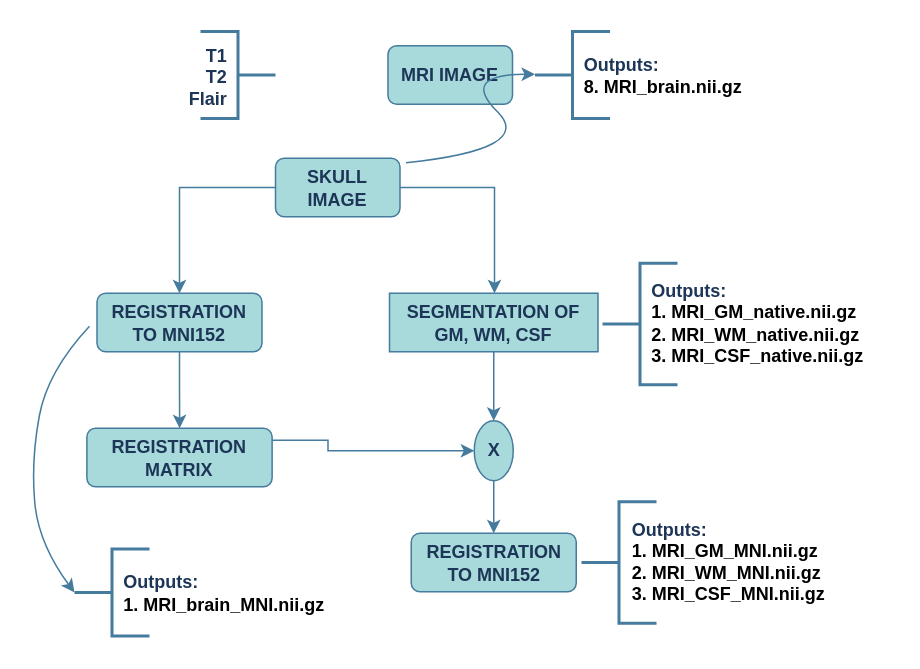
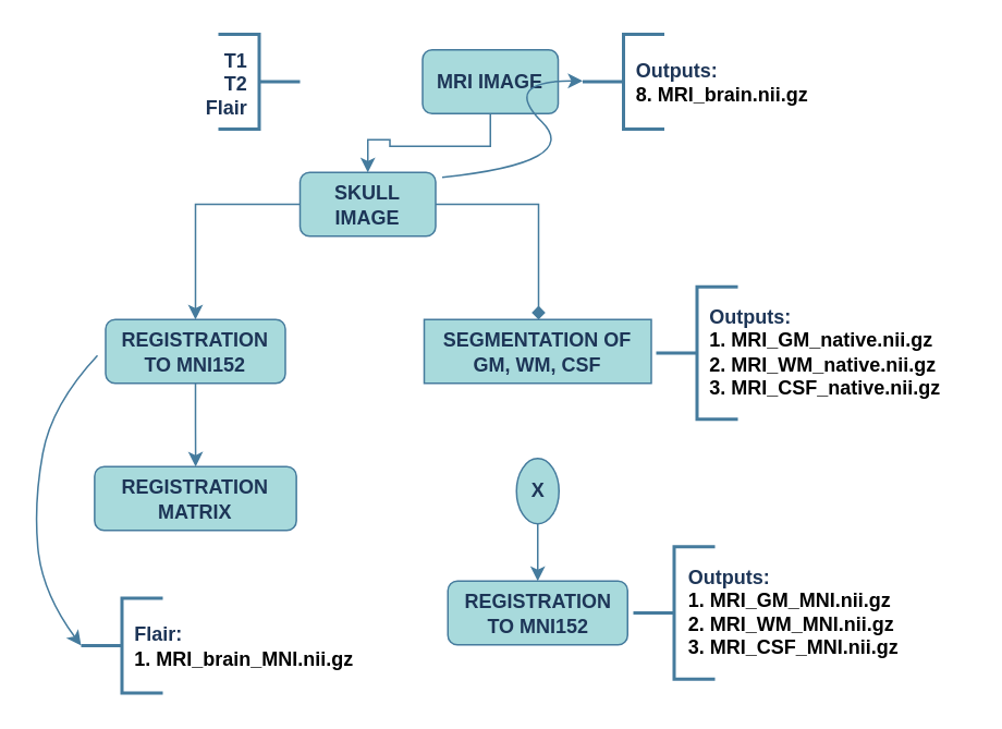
  <mxCell id="0" />
  <mxCell id="1" parent="0" />
+ <mxCell id="2" value="" style="edgeStyle=orthogonalEdgeStyle;rounded=0;orthogonalLoop=1;jettySize=auto;html=1;labelBackgroundColor=none;fontColor=default;strokeColor=#457B9D;" edge="1" parent="1" source="3" target="6"><mxGeometry relative="1" as="geometry" /></mxCell>
  <mxCell id="3" value="&lt;b&gt;MRI IMAGE&lt;/b&gt;" style="rounded=1;whiteSpace=wrap;html=1;labelBackgroundColor=none;fillColor=#A8DADC;strokeColor=#457B9D;fontColor=#1D3557;" vertex="1" parent="1"><mxGeometry x="258" y="30" width="83" height="39" as="geometry" /></mxCell>
  <mxCell id="4" value="" style="edgeStyle=orthogonalEdgeStyle;rounded=0;orthogonalLoop=1;jettySize=auto;html=1;labelBackgroundColor=none;fontColor=default;strokeColor=#457B9D;" edge="1" parent="1" source="6" target="8"><mxGeometry relative="1" as="geometry" /></mxCell>
- <mxCell id="5" value="" style="edgeStyle=orthogonalEdgeStyle;rounded=0;orthogonalLoop=1;jettySize=auto;html=1;labelBackgroundColor=none;fontColor=default;strokeColor=#457B9D;" edge="1" parent="1" source="6" target="10"><mxGeometry relative="1" as="geometry"><Array as="points"><mxPoint x="329" y="125" /></Array></mxGeometry></mxCell>
+ <mxCell id="5" value="" style="edgeStyle=orthogonalEdgeStyle;rounded=0;orthogonalLoop=1;jettySize=auto;html=1;labelBackgroundColor=none;fontColor=default;strokeColor=#457B9D;endArrow=diamond;" edge="1" parent="1" source="6" target="10"><mxGeometry relative="1" as="geometry"><Array as="points"><mxPoint x="329" y="125" /></Array></mxGeometry></mxCell>
  <mxCell id="6" value="&lt;b&gt;SKULL IMAGE&lt;/b&gt;" style="rounded=1;whiteSpace=wrap;html=1;labelBackgroundColor=none;fillColor=#A8DADC;strokeColor=#457B9D;fontColor=#1D3557;" vertex="1" parent="1"><mxGeometry x="183" y="105" width="83" height="39" as="geometry" /></mxCell>
  <mxCell id="7" value="" style="edgeStyle=orthogonalEdgeStyle;rounded=0;orthogonalLoop=1;jettySize=auto;html=1;labelBackgroundColor=none;fontColor=default;strokeColor=#457B9D;" edge="1" parent="1" source="8" target="12"><mxGeometry relative="1" as="geometry" /></mxCell>
  <mxCell id="8" value="&lt;b&gt;REGISTRATION TO MNI152&lt;/b&gt;" style="rounded=1;whiteSpace=wrap;html=1;labelBackgroundColor=none;fillColor=#A8DADC;strokeColor=#457B9D;fontColor=#1D3557;" vertex="1" parent="1"><mxGeometry x="64" y="195" width="110" height="39" as="geometry" /></mxCell>
- <mxCell id="9" value="" style="edgeStyle=orthogonalEdgeStyle;rounded=0;orthogonalLoop=1;jettySize=auto;html=1;labelBackgroundColor=none;fontColor=default;strokeColor=#457B9D;" edge="1" parent="1" source="10" target="14"><mxGeometry relative="1" as="geometry" /></mxCell>
  <mxCell id="10" value="&lt;b&gt;SEGMENTATION OF GM, WM, CSF&lt;/b&gt;" style="whiteSpace=wrap;html=1;labelBackgroundColor=none;fillColor=#A8DADC;strokeColor=#457B9D;fontColor=#1D3557;rounded=0;" vertex="1" parent="1"><mxGeometry x="259" y="195" width="139" height="39" as="geometry" /></mxCell>
- <mxCell id="11" style="edgeStyle=orthogonalEdgeStyle;rounded=0;orthogonalLoop=1;jettySize=auto;html=1;entryX=0;entryY=0.5;entryDx=0;entryDy=0;labelBackgroundColor=none;fontColor=default;strokeColor=#457B9D;" edge="1" parent="1" source="12" target="14"><mxGeometry relative="1" as="geometry"><Array as="points"><mxPoint x="218" y="293" /></Array></mxGeometry></mxCell>
  <mxCell id="12" value="&lt;b&gt;REGISTRATION MATRIX&lt;/b&gt;" style="rounded=1;whiteSpace=wrap;html=1;labelBackgroundColor=none;fillColor=#A8DADC;strokeColor=#457B9D;fontColor=#1D3557;" vertex="1" parent="1"><mxGeometry x="57.25" y="285" width="123.5" height="39" as="geometry" /></mxCell>
  <mxCell id="13" value="" style="edgeStyle=orthogonalEdgeStyle;rounded=0;orthogonalLoop=1;jettySize=auto;html=1;labelBackgroundColor=none;fontColor=default;strokeColor=#457B9D;" edge="1" parent="1" source="14" target="15"><mxGeometry relative="1" as="geometry" /></mxCell>
  <mxCell id="14" value="&lt;b&gt;X&lt;/b&gt;" style="ellipse;whiteSpace=wrap;html=1;aspect=fixed;labelBackgroundColor=none;fillColor=#A8DADC;strokeColor=#457B9D;fontColor=#1D3557;" vertex="1" parent="1"><mxGeometry x="315.5" y="280" width="26" height="40" as="geometry" /></mxCell>
  <mxCell id="15" value="&lt;b&gt;REGISTRATION TO MNI152&lt;/b&gt;" style="rounded=1;whiteSpace=wrap;html=1;labelBackgroundColor=none;fillColor=#A8DADC;strokeColor=#457B9D;fontColor=#1D3557;" vertex="1" parent="1"><mxGeometry x="273.5" y="355" width="110" height="39" as="geometry" /></mxCell>
  <mxCell id="16" value="" style="curved=1;endArrow=classic;html=1;rounded=0;labelBackgroundColor=none;fontColor=default;strokeColor=#457B9D;" edge="1" parent="1"><mxGeometry width="50" height="50" relative="1" as="geometry"><mxPoint x="270" y="108" as="sourcePoint" /><mxPoint x="356" y="49" as="targetPoint" /><Array as="points"><mxPoint x="356" y="99" /><mxPoint x="306" y="49" /></Array></mxGeometry></mxCell>
  <mxCell id="17" value="" style="strokeWidth=2;html=1;shape=mxgraph.flowchart.annotation_2;align=left;labelPosition=right;pointerEvents=1;labelBackgroundColor=none;fillColor=#A8DADC;strokeColor=#457B9D;fontColor=#1D3557;" vertex="1" parent="1"><mxGeometry x="356" y="20.5" width="50" height="58" as="geometry" /></mxCell>
  <mxCell id="18" value="&lt;div&gt;&lt;b&gt;Outputs:&lt;/b&gt;&lt;/div&gt;&lt;div&gt;&lt;b style=&quot;background-color: transparent; color: light-dark(rgb(0, 0, 0), rgb(255, 255, 255));&quot;&gt;8. MRI_brain.nii.gz&lt;/b&gt;&lt;/div&gt;" style="text;html=1;align=left;verticalAlign=middle;resizable=0;points=[];autosize=1;strokeColor=none;fillColor=none;labelBackgroundColor=none;fontColor=#1D3557;" vertex="1" parent="1"><mxGeometry x="387" y="29" width="123" height="41" as="geometry" /></mxCell>
  <mxCell id="19" value="" style="strokeWidth=2;html=1;shape=mxgraph.flowchart.annotation_2;align=left;labelPosition=right;pointerEvents=1;rotation=0;labelBackgroundColor=none;fillColor=#A8DADC;strokeColor=#457B9D;fontColor=#1D3557;" vertex="1" parent="1"><mxGeometry x="49" y="365.5" width="50" height="58" as="geometry" /></mxCell>
- <mxCell id="20" value="&lt;div&gt;&lt;b&gt;Outputs:&lt;/b&gt;&lt;/div&gt;&lt;div&gt;&lt;b style=&quot;background-color: transparent; color: light-dark(rgb(0, 0, 0), rgb(255, 255, 255));&quot;&gt;1. MRI_brain_MNI.nii.gz&lt;/b&gt;&lt;/div&gt;" style="text;html=1;align=left;verticalAlign=middle;resizable=0;points=[];autosize=1;strokeColor=none;fillColor=none;labelBackgroundColor=none;fontColor=#1D3557;" vertex="1" parent="1"><mxGeometry x="80" y="374" width="152" height="41" as="geometry" /></mxCell>
+ <mxCell id="20" value="&lt;div&gt;&lt;b&gt;Flair:&lt;/b&gt;&lt;/div&gt;&lt;div&gt;&lt;b style=&quot;background-color: transparent; color: light-dark(rgb(0, 0, 0), rgb(255, 255, 255));&quot;&gt;1. MRI_brain_MNI.nii.gz&lt;/b&gt;&lt;/div&gt;" style="text;html=1;align=left;verticalAlign=middle;resizable=0;points=[];autosize=1;strokeColor=none;fillColor=none;labelBackgroundColor=none;fontColor=#1D3557;" vertex="1" parent="1"><mxGeometry x="80" y="374" width="152" height="41" as="geometry" /></mxCell>
  <mxCell id="21" value="" style="strokeWidth=2;html=1;shape=mxgraph.flowchart.annotation_2;align=left;labelPosition=right;pointerEvents=1;labelBackgroundColor=none;fillColor=#A8DADC;strokeColor=#457B9D;fontColor=#1D3557;" vertex="1" parent="1"><mxGeometry x="401" y="175" width="50" height="81" as="geometry" /></mxCell>
  <mxCell id="22" value="&lt;div&gt;&lt;b&gt;Outputs:&lt;/b&gt;&lt;/div&gt;&lt;div&gt;&lt;b style=&quot;background-color: transparent; color: light-dark(rgb(0, 0, 0), rgb(255, 255, 255));&quot;&gt;1. MRI_GM_native.nii.gz&lt;/b&gt;&lt;/div&gt;&lt;div&gt;&lt;b style=&quot;color: light-dark(rgb(0, 0, 0), rgb(255, 255, 255)); background-color: transparent;&quot;&gt;2. MRI_WM_native.nii.gz&lt;/b&gt;&lt;b style=&quot;background-color: transparent; color: light-dark(rgb(0, 0, 0), rgb(255, 255, 255));&quot;&gt;&lt;/b&gt;&lt;/div&gt;&lt;div&gt;&lt;b style=&quot;color: light-dark(rgb(0, 0, 0), rgb(255, 255, 255)); background-color: transparent;&quot;&gt;3. MRI_CSF_native.nii.gz&lt;/b&gt;&lt;b style=&quot;color: light-dark(rgb(0, 0, 0), rgb(255, 255, 255)); background-color: transparent;&quot;&gt;&lt;/b&gt;&lt;/div&gt;" style="text;html=1;align=left;verticalAlign=middle;resizable=0;points=[];autosize=1;strokeColor=none;fillColor=none;labelBackgroundColor=none;fontColor=#1D3557;" vertex="1" parent="1"><mxGeometry x="432" y="180" width="159" height="70" as="geometry" /></mxCell>
  <mxCell id="23" value="&lt;div&gt;&lt;b&gt;Outputs:&lt;/b&gt;&lt;/div&gt;&lt;div&gt;&lt;b style=&quot;background-color: transparent; color: light-dark(rgb(0, 0, 0), rgb(255, 255, 255));&quot;&gt;1. MRI_GM_MNI.nii.gz&lt;/b&gt;&lt;/div&gt;&lt;div&gt;&lt;b style=&quot;color: light-dark(rgb(0, 0, 0), rgb(255, 255, 255)); background-color: transparent;&quot;&gt;2. MRI_WM_MNI.nii.gz&lt;/b&gt;&lt;b style=&quot;background-color: transparent; color: light-dark(rgb(0, 0, 0), rgb(255, 255, 255));&quot;&gt;&lt;/b&gt;&lt;/div&gt;&lt;div&gt;&lt;b style=&quot;color: light-dark(rgb(0, 0, 0), rgb(255, 255, 255)); background-color: transparent;&quot;&gt;3. MRI_CSF_MNI.nii.gz&lt;/b&gt;&lt;b style=&quot;color: light-dark(rgb(0, 0, 0), rgb(255, 255, 255)); background-color: transparent;&quot;&gt;&lt;/b&gt;&lt;/div&gt;" style="text;html=1;align=left;verticalAlign=middle;resizable=0;points=[];autosize=1;strokeColor=none;fillColor=none;labelBackgroundColor=none;fontColor=#1D3557;" vertex="1" parent="1"><mxGeometry x="419" y="339" width="147" height="70" as="geometry" /></mxCell>
  <mxCell id="24" value="" style="strokeWidth=2;html=1;shape=mxgraph.flowchart.annotation_2;align=left;labelPosition=right;pointerEvents=1;labelBackgroundColor=none;fillColor=#A8DADC;strokeColor=#457B9D;fontColor=#1D3557;" vertex="1" parent="1"><mxGeometry x="387" y="334" width="50" height="81" as="geometry" /></mxCell>
  <mxCell id="25" value="" style="curved=1;endArrow=classic;html=1;rounded=0;entryX=0;entryY=0.5;entryDx=0;entryDy=0;entryPerimeter=0;labelBackgroundColor=none;fontColor=default;strokeColor=#457B9D;" edge="1" parent="1" target="19"><mxGeometry width="50" height="50" relative="1" as="geometry"><mxPoint x="59" y="217" as="sourcePoint" /><mxPoint x="41" y="395" as="targetPoint" /><Array as="points"><mxPoint x="31" y="247" /><mxPoint x="20" y="307" /><mxPoint x="25" y="362" /></Array></mxGeometry></mxCell>
  <mxCell id="26" value="" style="strokeWidth=2;html=1;shape=mxgraph.flowchart.annotation_2;align=left;labelPosition=right;pointerEvents=1;rotation=-180;labelBackgroundColor=none;fillColor=#A8DADC;strokeColor=#457B9D;fontColor=#1D3557;" vertex="1" parent="1"><mxGeometry x="133" y="20.5" width="50" height="58" as="geometry" /></mxCell>
  <mxCell id="27" value="&lt;div&gt;&lt;b&gt;T1&lt;/b&gt;&lt;/div&gt;&lt;div&gt;&lt;b&gt;T2&lt;/b&gt;&lt;/div&gt;&lt;div&gt;&lt;b&gt;Flair&lt;/b&gt;&lt;/div&gt;" style="text;html=1;align=right;verticalAlign=middle;resizable=0;points=[];autosize=1;strokeColor=none;fillColor=none;labelBackgroundColor=none;fontColor=#1D3557;" vertex="1" parent="1"><mxGeometry x="109" y="23.5" width="43" height="55" as="geometry" /></mxCell>
